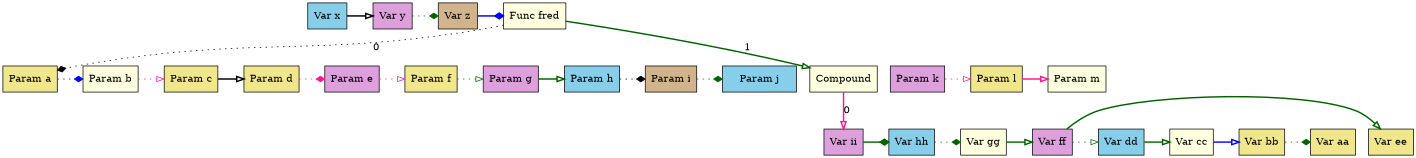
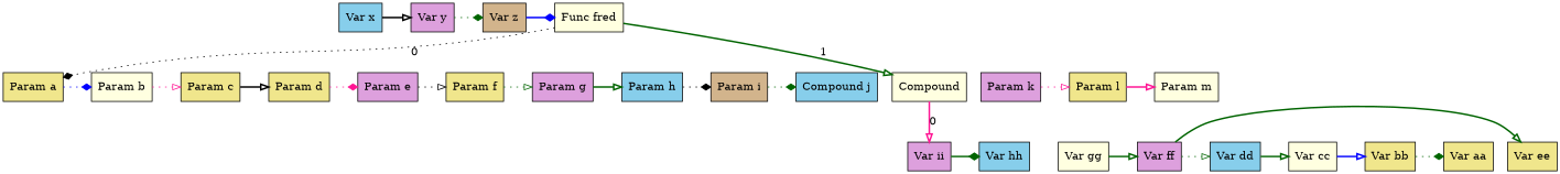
  digraph {
    node [fillcolor=khaki shape=box style=filled]
    edge [arrowhead=onormal color=darkgreen style=dotted]
    n1 [fillcolor=skyblue label="Var x"]
    n2 [fillcolor=plum label="Var y"]
    n3 [fillcolor=tan label="Var z"]
    n4 [fillcolor=lightyellow label="Func fred"]
    n5 [label="Param a"]
    n6 [fillcolor=lightyellow label=Compound]
    n7 [fillcolor=lightyellow label="Param b"]
    n8 [label="Param c"]
    n9 [label="Param d"]
    n10 [fillcolor=plum label="Param e"]
    n11 [label="Param f"]
    n12 [fillcolor=plum label="Param g"]
    n13 [fillcolor=skyblue label="Param h"]
    n14 [fillcolor=tan label="Param i"]
-   n15 [fillcolor=skyblue label="Param j"]
+   n15 [fillcolor=skyblue label="Compound j"]
    n16 [fillcolor=plum label="Param k"]
    n17 [label="Param l"]
    n18 [fillcolor=lightyellow label="Param m"]
    n19 [fillcolor=plum label="Var ii"]
    n20 [fillcolor=skyblue label="Var hh"]
    n21 [fillcolor=lightyellow label="Var gg"]
    n22 [fillcolor=plum label="Var ff"]
    n23 [label="Var ee"]
    n24 [fillcolor=skyblue label="Var dd"]
    n25 [fillcolor=lightyellow label="Var cc"]
    n26 [label="Var bb"]
    n27 [label="Var aa"]
    subgraph sub_1 {
      rank=same
      rankdir=LR
      n1
      n2
      n3
      n4
    }
    subgraph sub_2 {
      rankdir=LR
      n1
      n2
      n3
      n4
    }
    subgraph sub_3 {
      ordering=out
      rank=same
      rankdir=LR
      n5
      n6
    }
    subgraph sub_4 {
      rankdir=TB
      n4
      n5
      n6
    }
    subgraph sub_5 {
      rank=same
      rankdir=LR
      n5
      n7
      n8
      n9
      n10
      n11
      n12
      n13
      n14
      n15
      n16
      n17
      n18
    }
    subgraph sub_6 {
      rankdir=LR
      n5
      n7
      n8
      n9
      n10
      n11
      n12
      n13
      n14
      n15
      n16
      n17
      n18
    }
    subgraph sub_7 {
      ordering=out
      rank=same
      rankdir=LR
      n19
    }
    subgraph sub_8 {
      rankdir=TB
      n6
      n19
    }
    subgraph sub_9 {
      rank=same
      rankdir=LR
      n19
      n20
      n21
      n22
      n23
      n24
      n25
      n26
      n27
    }
    subgraph sub_10 {
      rankdir=LR
      n19
      n20
      n21
      n22
      n23
      n24
      n25
      n26
      n27
    }
    n1 -> n2 [color=black style=bold]
    n2 -> n3 [arrowhead=diamond]
    n3 -> n4 [arrowhead=diamond color=blue style=bold]
    n4 -> n5 [arrowhead=diamond color=black label=0]
    n4 -> n6 [label=1 style=bold]
    n5 -> n7 [arrowhead=diamond color=blue]
    n6 -> n19 [color=deeppink label=0 style=bold]
    n7 -> n8 [color=deeppink]
    n8 -> n9 [color=black style=bold]
    n9 -> n10 [arrowhead=diamond color=deeppink]
-   n10 -> n11 [color=deeppink]
+   n10 -> n11 [color=black]
    n11 -> n12
    n12 -> n13 [style=bold]
    n13 -> n14 [arrowhead=diamond color=black]
    n14 -> n15 [arrowhead=diamond]
    n16 -> n17 [color=deeppink]
    n17 -> n18 [color=deeppink style=bold]
    n19 -> n20 [arrowhead=diamond style=bold]
-   n20 -> n21 [arrowhead=diamond]
    n21 -> n22 [style=bold]
    n22 -> n23 [style=bold]
    n22 -> n24
    n24 -> n25 [style=bold]
    n25 -> n26 [color=blue style=bold]
    n26 -> n27 [arrowhead=diamond]
  }
